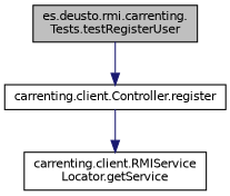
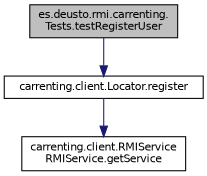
  digraph {
    rankdir=TB
    node [color=black fillcolor=white fontname=Helvetica fontsize=10 shape=record style=filled]
    edge [color=midnightblue fontname=Helvetica fontsize=10 labelfontname=Helvetica labelfontsize=10 style=solid]
    n1 [fillcolor=grey75 fontcolor=black height=0.2 label="es.deusto.rmi.carrenting.\lTests.testRegisterUser" width=0.4]
-   n2 [height=0.2 label="carrenting.client.Controller.register" width=0.4]
-   n3 [height=0.2 label="carrenting.client.RMIService\lLocator.getService" width=0.4]
+   n2 [height=0.2 label="carrenting.client.Locator.register" width=0.4]
+   n3 [height=0.2 label="carrenting.client.RMIService\lRMIService.getService" width=0.4]
    n1 -> n2
    n2 -> n3
  }
